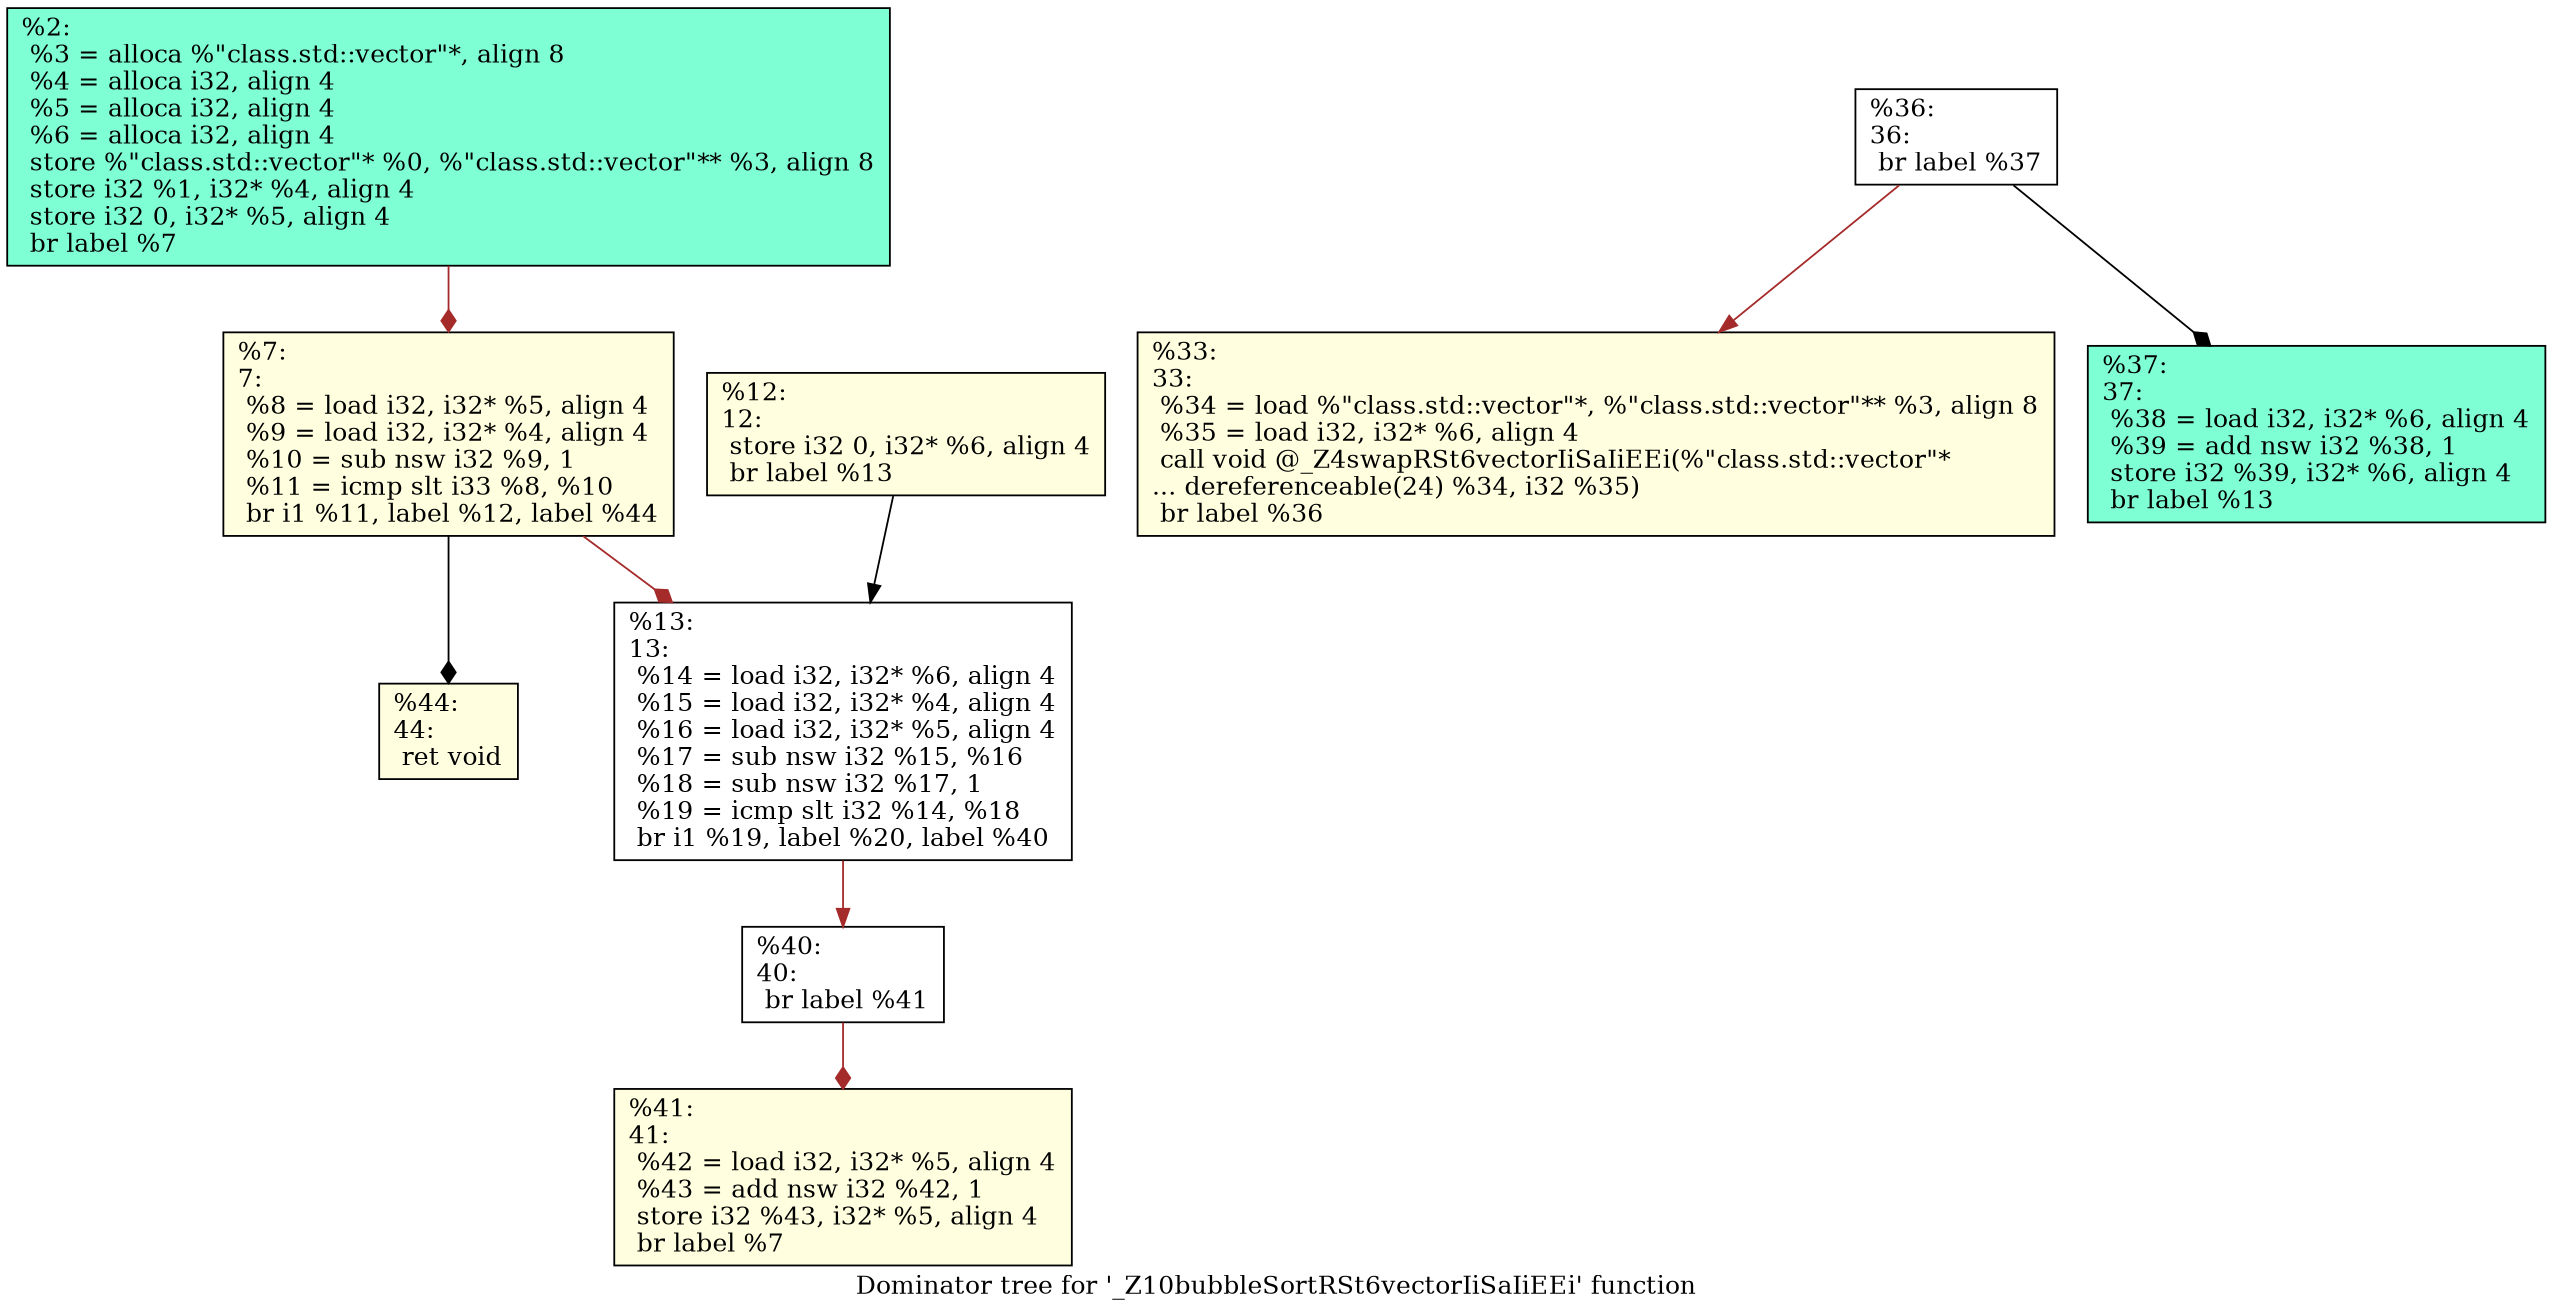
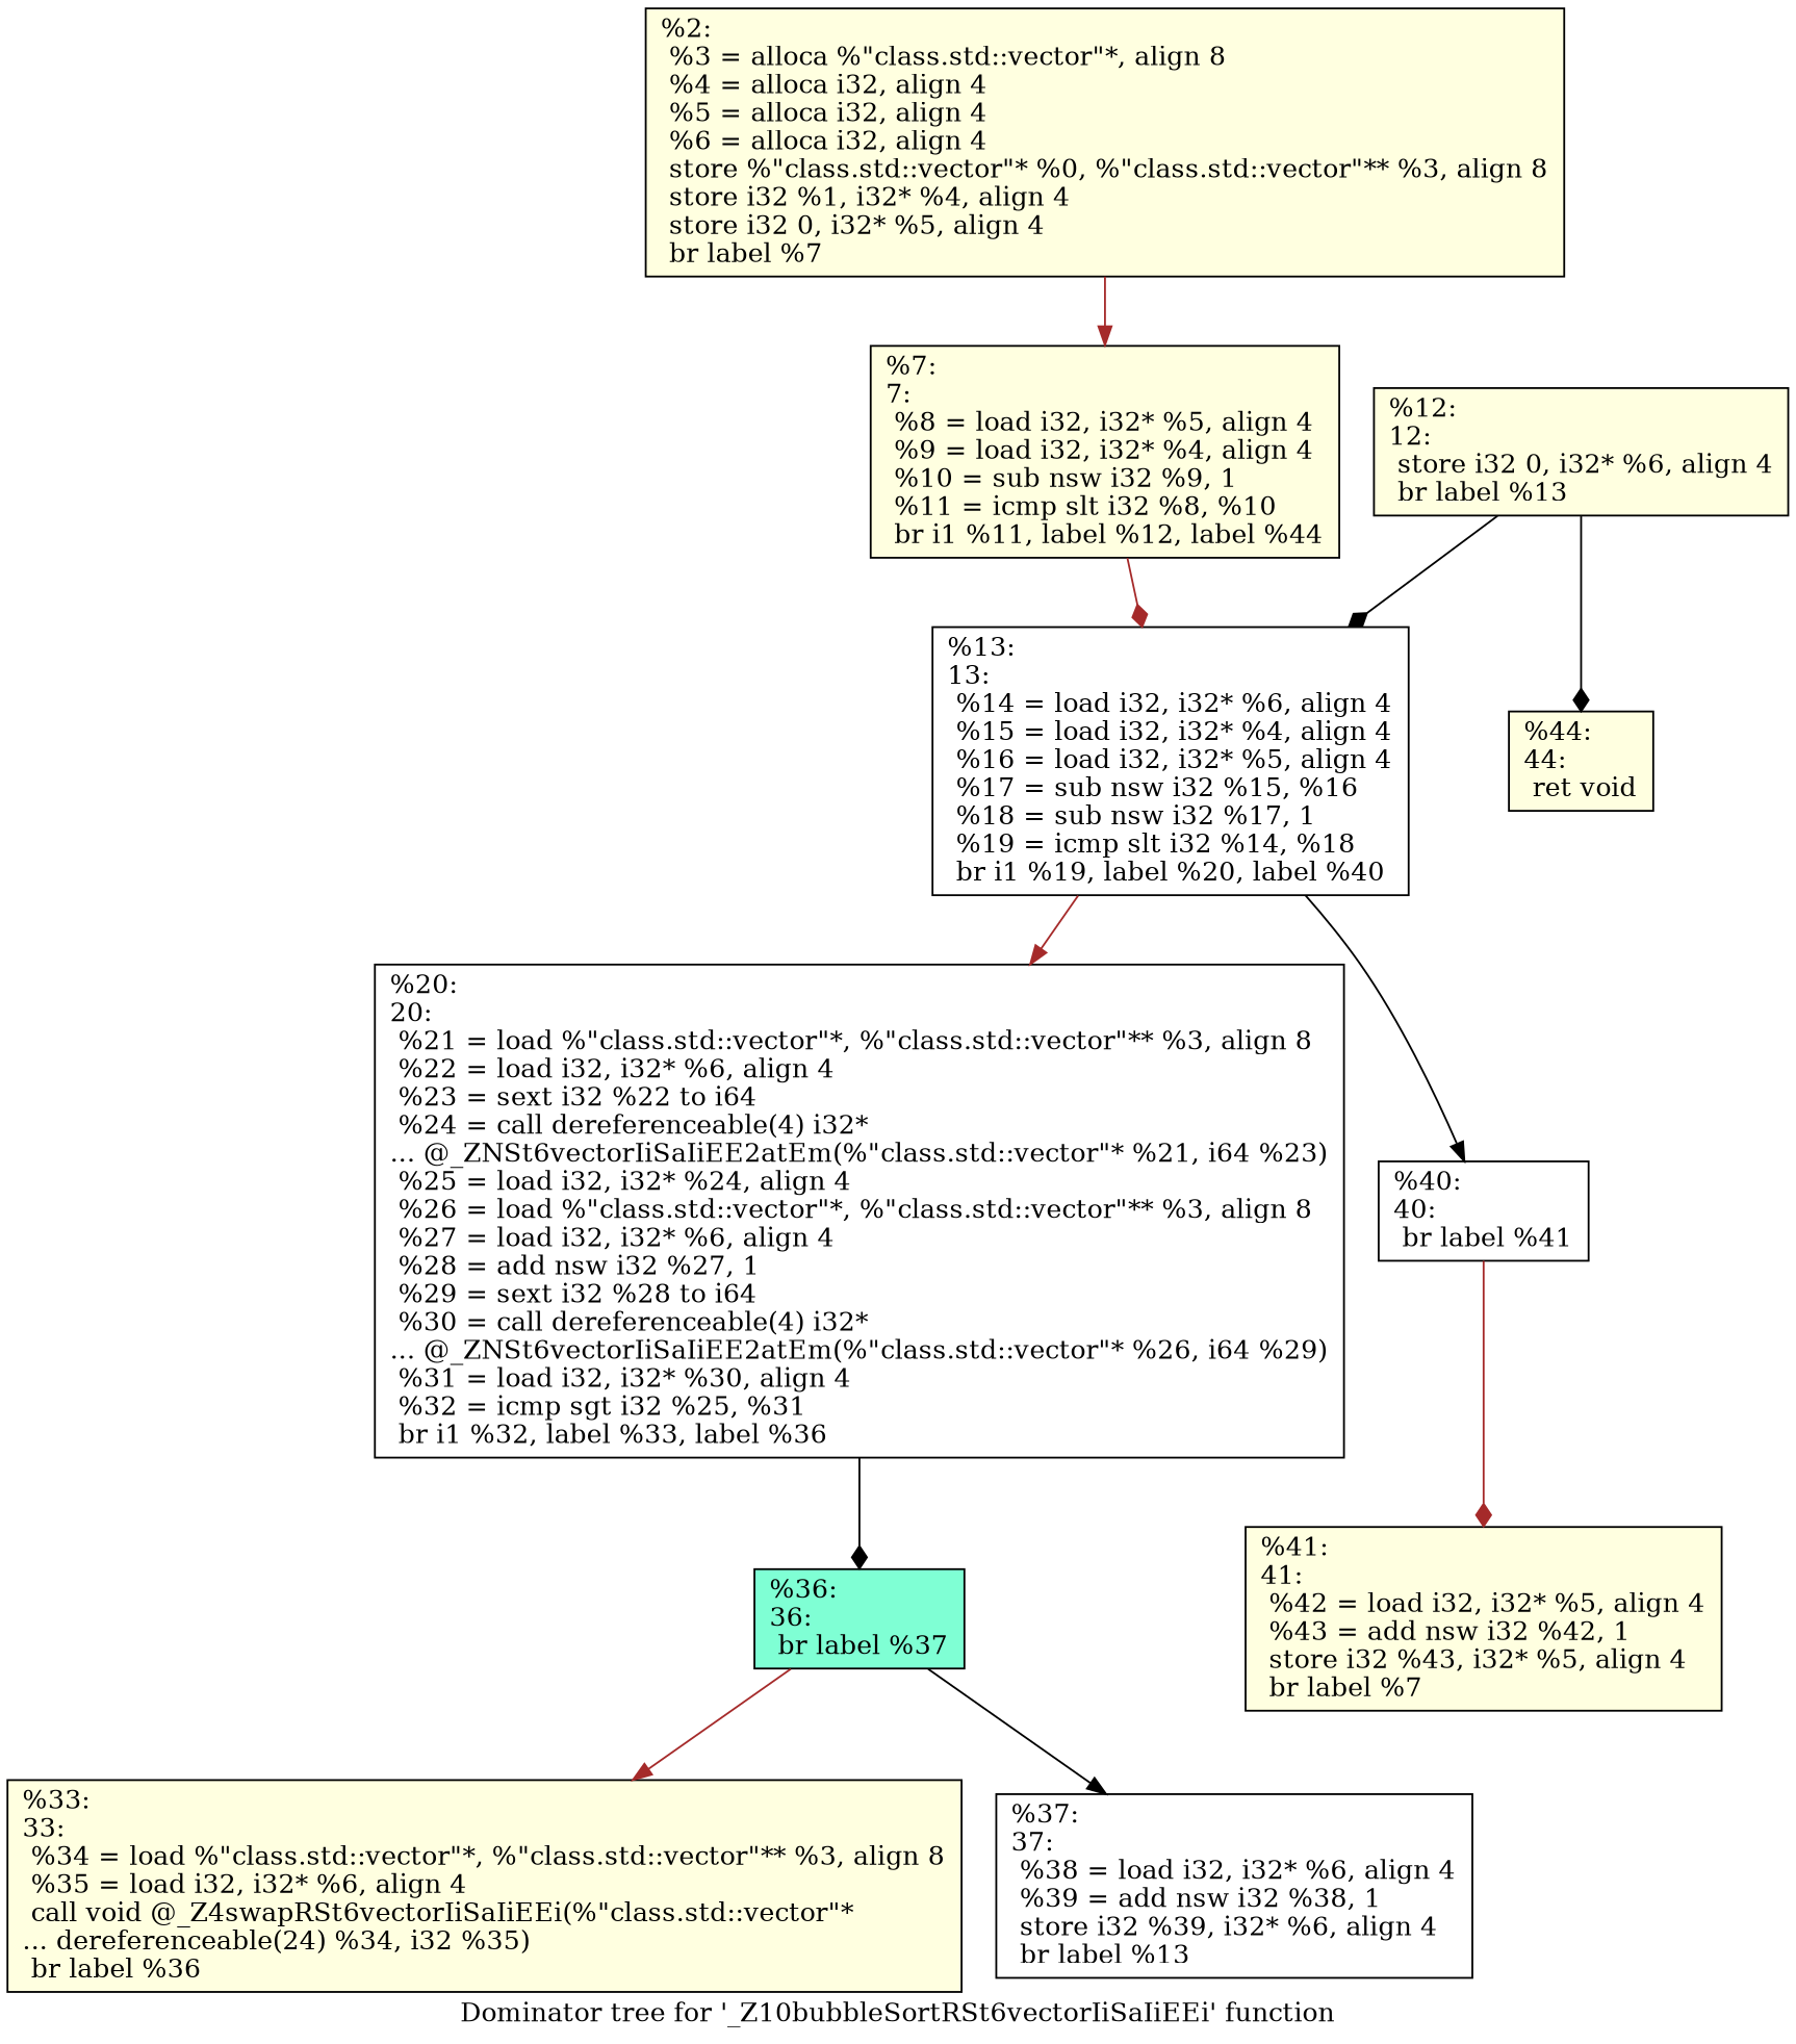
  digraph {
    label="Dominator tree for '_Z10bubbleSortRSt6vectorIiSaIiEEi' function"
    node [fillcolor=lightyellow shape=record style=filled]
    edge [arrowhead=diamond color=brown]
-   n1 [fillcolor=aquamarine label="{%2:\l  %3 = alloca %\"class.std::vector\"*, align 8\l  %4 = alloca i32, align 4\l  %5 = alloca i32, align 4\l  %6 = alloca i32, align 4\l  store %\"class.std::vector\"* %0, %\"class.std::vector\"** %3, align 8\l  store i32 %1, i32* %4, align 4\l  store i32 0, i32* %5, align 4\l  br label %7\l}"]
-   n2 [label="{%7:\l7:                                                \l  %8 = load i32, i32* %5, align 4\l  %9 = load i32, i32* %4, align 4\l  %10 = sub nsw i32 %9, 1\l  %11 = icmp slt i33 %8, %10\l  br i1 %11, label %12, label %44\l}"]
+   n1 [label="{%2:\l  %3 = alloca %\"class.std::vector\"*, align 8\l  %4 = alloca i32, align 4\l  %5 = alloca i32, align 4\l  %6 = alloca i32, align 4\l  store %\"class.std::vector\"* %0, %\"class.std::vector\"** %3, align 8\l  store i32 %1, i32* %4, align 4\l  store i32 0, i32* %5, align 4\l  br label %7\l}"]
+   n2 [label="{%7:\l7:                                                \l  %8 = load i32, i32* %5, align 4\l  %9 = load i32, i32* %4, align 4\l  %10 = sub nsw i32 %9, 1\l  %11 = icmp slt i32 %8, %10\l  br i1 %11, label %12, label %44\l}"]
    n3 [label="{%44:\l44:                                               \l  ret void\l}"]
    n4 [fillcolor=white label="{%13:\l13:                                               \l  %14 = load i32, i32* %6, align 4\l  %15 = load i32, i32* %4, align 4\l  %16 = load i32, i32* %5, align 4\l  %17 = sub nsw i32 %15, %16\l  %18 = sub nsw i32 %17, 1\l  %19 = icmp slt i32 %14, %18\l  br i1 %19, label %20, label %40\l}"]
    n5 [label="{%12:\l12:                                               \l  store i32 0, i32* %6, align 4\l  br label %13\l}"]
+   n6 [fillcolor=white label="{%20:\l20:                                               \l  %21 = load %\"class.std::vector\"*, %\"class.std::vector\"** %3, align 8\l  %22 = load i32, i32* %6, align 4\l  %23 = sext i32 %22 to i64\l  %24 = call dereferenceable(4) i32*\l... @_ZNSt6vectorIiSaIiEE2atEm(%\"class.std::vector\"* %21, i64 %23)\l  %25 = load i32, i32* %24, align 4\l  %26 = load %\"class.std::vector\"*, %\"class.std::vector\"** %3, align 8\l  %27 = load i32, i32* %6, align 4\l  %28 = add nsw i32 %27, 1\l  %29 = sext i32 %28 to i64\l  %30 = call dereferenceable(4) i32*\l... @_ZNSt6vectorIiSaIiEE2atEm(%\"class.std::vector\"* %26, i64 %29)\l  %31 = load i32, i32* %30, align 4\l  %32 = icmp sgt i32 %25, %31\l  br i1 %32, label %33, label %36\l}"]
    n7 [fillcolor=white label="{%40:\l40:                                               \l  br label %41\l}"]
-   n8 [fillcolor=white label="{%36:\l36:                                               \l  br label %37\l}"]
+   n8 [fillcolor=aquamarine label="{%36:\l36:                                               \l  br label %37\l}"]
    n9 [label="{%41:\l41:                                               \l  %42 = load i32, i32* %5, align 4\l  %43 = add nsw i32 %42, 1\l  store i32 %43, i32* %5, align 4\l  br label %7\l}"]
    n10 [label="{%33:\l33:                                               \l  %34 = load %\"class.std::vector\"*, %\"class.std::vector\"** %3, align 8\l  %35 = load i32, i32* %6, align 4\l  call void @_Z4swapRSt6vectorIiSaIiEEi(%\"class.std::vector\"*\l... dereferenceable(24) %34, i32 %35)\l  br label %36\l}"]
-   n11 [fillcolor=aquamarine label="{%37:\l37:                                               \l  %38 = load i32, i32* %6, align 4\l  %39 = add nsw i32 %38, 1\l  store i32 %39, i32* %6, align 4\l  br label %13\l}"]
-   n1 -> n2
-   n2 -> n3 [color=black]
+   n11 [fillcolor=white label="{%37:\l37:                                               \l  %38 = load i32, i32* %6, align 4\l  %39 = add nsw i32 %38, 1\l  store i32 %39, i32* %6, align 4\l  br label %13\l}"]
+   n1 -> n2 [arrowhead=normal]
+   n5 -> n3 [color=black]
    n2 -> n4
-   n4 -> n7 [arrowhead=normal]
-   n5 -> n4 [arrowhead=normal color=black]
+   n4 -> n6 [arrowhead=normal]
+   n4 -> n7 [arrowhead=normal color=black]
+   n5 -> n4 [color=black]
+   n6 -> n8 [color=black]
    n7 -> n9
    n8 -> n10 [arrowhead=normal]
-   n8 -> n11 [color=black]
+   n8 -> n11 [arrowhead=normal color=black]
  }
